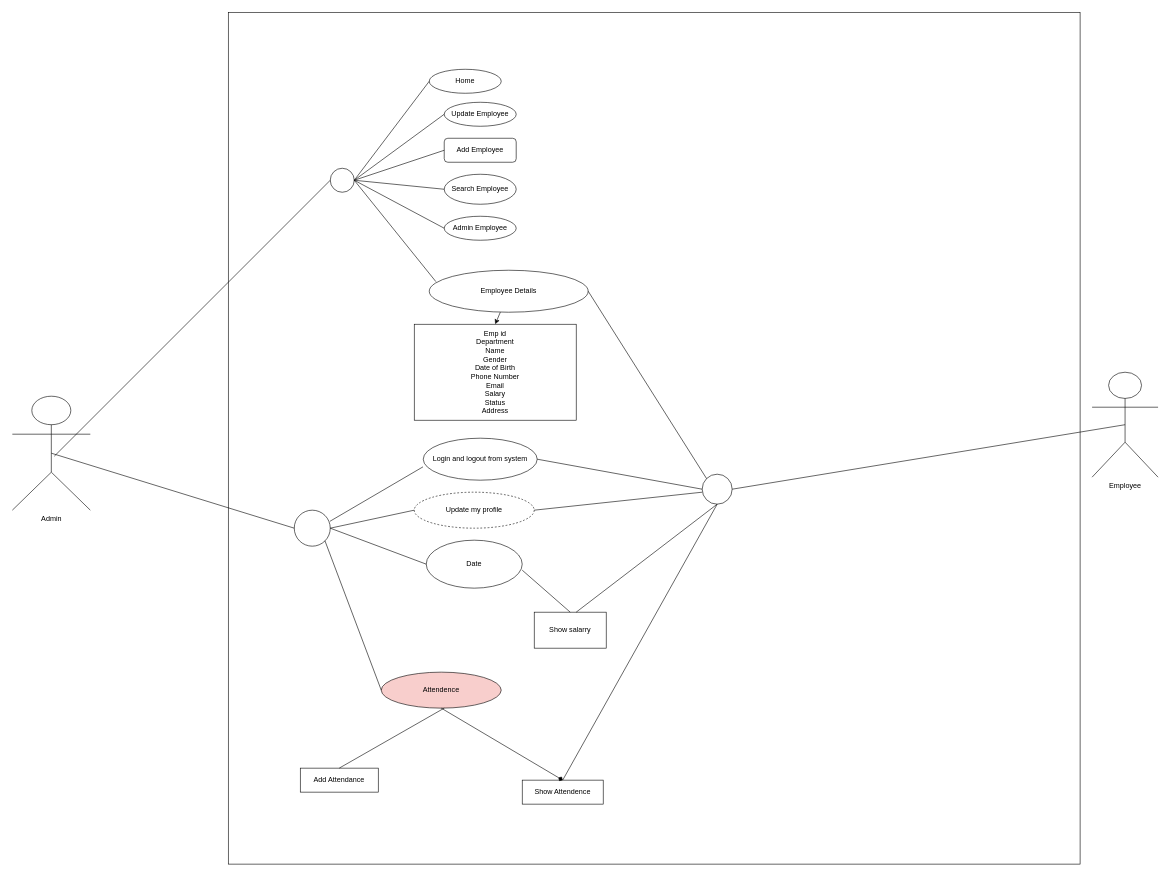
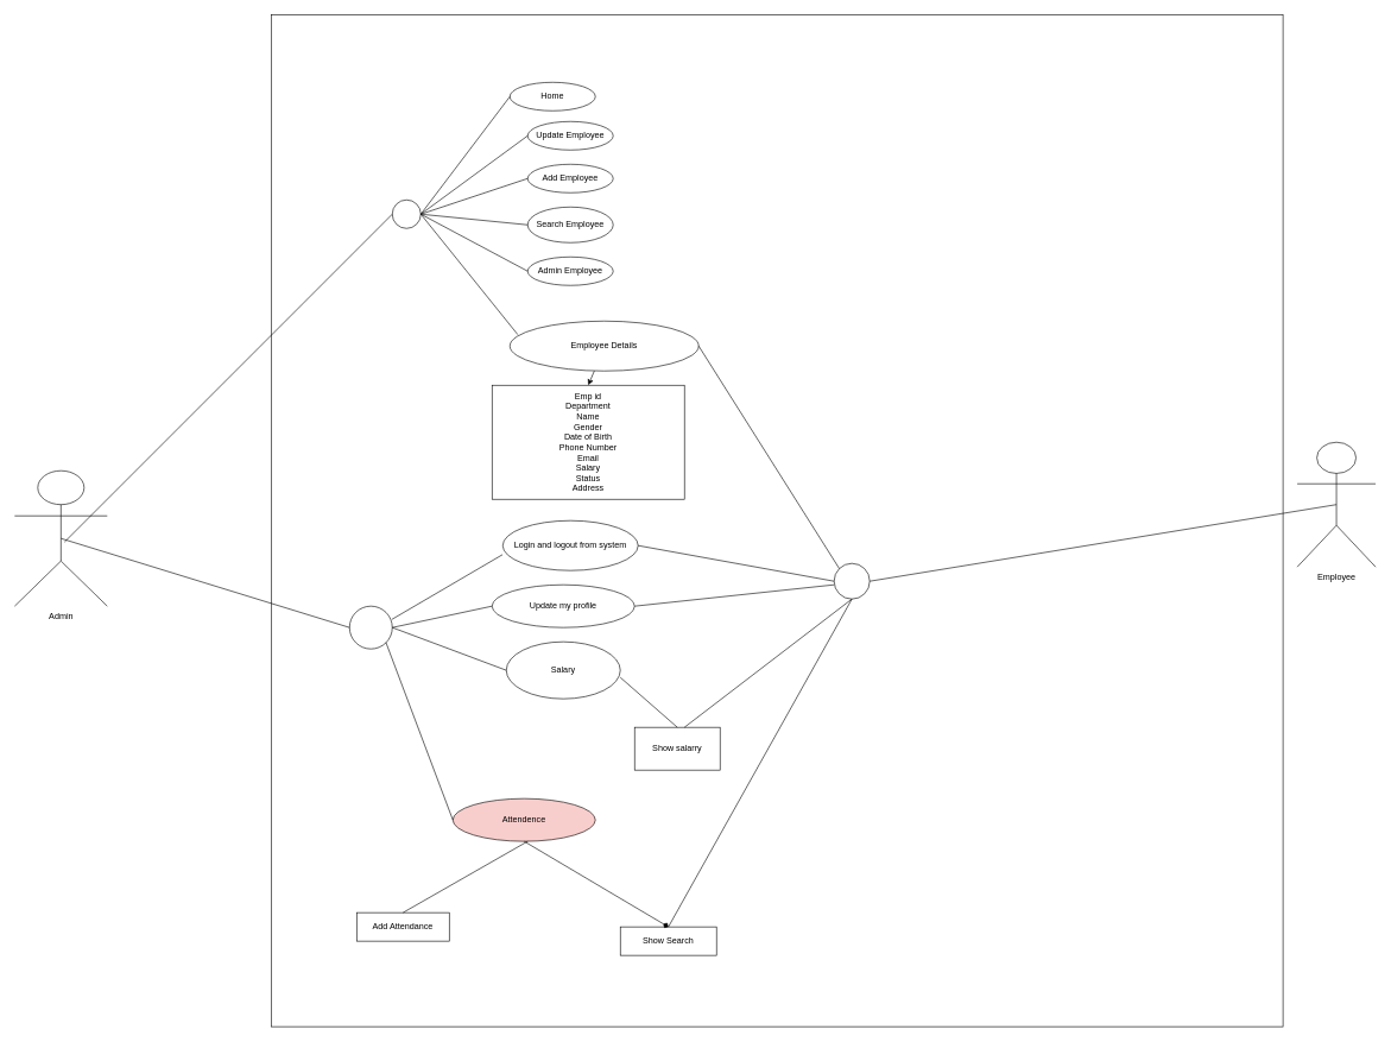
  <mxCell id="0" />
  <mxCell id="1" parent="0" />
  <mxCell id="2" value="" style="whiteSpace=wrap;html=1;aspect=fixed;strokeColor=#000000;" vertex="1" parent="1"><mxGeometry x="380" y="20" width="1420" height="1420" as="geometry" /></mxCell>
  <mxCell id="3" value="Login and logout from system" style="ellipse;whiteSpace=wrap;html=1;" vertex="1" parent="1"><mxGeometry x="705" y="730" width="190" height="70" as="geometry" /></mxCell>
- <mxCell id="4" value="Update my profile" style="ellipse;whiteSpace=wrap;html=1;dashed=1;" vertex="1" parent="1"><mxGeometry x="690" y="820" width="200" height="60" as="geometry" /></mxCell>
+ <mxCell id="4" value="Update my profile" style="ellipse;whiteSpace=wrap;html=1;" vertex="1" parent="1"><mxGeometry x="690" y="820" width="200" height="60" as="geometry" /></mxCell>
  <mxCell id="5" value="Employee" style="shape=umlActor;verticalLabelPosition=bottom;verticalAlign=top;html=1;outlineConnect=0;strokeColor=#000000;" vertex="1" parent="1"><mxGeometry x="1820" y="620" width="110" height="175" as="geometry" /></mxCell>
  <mxCell id="6" value="Employee Details" style="ellipse;whiteSpace=wrap;html=1;strokeColor=#000000;" vertex="1" parent="1"><mxGeometry x="715" y="450" width="265" height="70" as="geometry" /></mxCell>
  <mxCell id="7" value="Update Employee" style="ellipse;whiteSpace=wrap;html=1;strokeColor=#000000;" vertex="1" parent="1"><mxGeometry x="740" y="170" width="120" height="40" as="geometry" /></mxCell>
- <mxCell id="8" value="Add Employee" style="whiteSpace=wrap;html=1;strokeColor=#000000;rounded=1;" vertex="1" parent="1"><mxGeometry x="740" y="230" width="120" height="40" as="geometry" /></mxCell>
+ <mxCell id="8" value="Add Employee" style="ellipse;whiteSpace=wrap;html=1;strokeColor=#000000;" vertex="1" parent="1"><mxGeometry x="740" y="230" width="120" height="40" as="geometry" /></mxCell>
  <mxCell id="9" value="Search Employee" style="ellipse;whiteSpace=wrap;html=1;strokeColor=#000000;" vertex="1" parent="1"><mxGeometry x="740" y="290" width="120" height="50" as="geometry" /></mxCell>
  <mxCell id="10" value="Home" style="ellipse;whiteSpace=wrap;html=1;strokeColor=#000000;" vertex="1" parent="1"><mxGeometry x="715" y="115" width="120" height="40" as="geometry" /></mxCell>
  <mxCell id="11" value="Admin Employee" style="ellipse;whiteSpace=wrap;html=1;strokeColor=#000000;" vertex="1" parent="1"><mxGeometry x="740" width="120" height="40" as="geometry" y="360" /></mxCell>
  <mxCell id="12" value="" style="ellipse;whiteSpace=wrap;html=1;aspect=fixed;strokeColor=#000000;" vertex="1" parent="1"><mxGeometry x="550" y="280" width="40" height="40" as="geometry" /></mxCell>
  <mxCell id="13" value="Emp id&lt;br&gt;Department&lt;br&gt;Name&lt;br&gt;Gender&lt;br&gt;Date of Birth&lt;br&gt;Phone Number&lt;br&gt;Email&lt;br&gt;Salary&lt;br&gt;Status&lt;br&gt;Address" style="rounded=0;whiteSpace=wrap;html=1;strokeColor=#000000;" vertex="1" parent="1"><mxGeometry x="690" y="540" width="270" height="160" as="geometry" /></mxCell>
  <mxCell id="14" value="Attendence" style="ellipse;whiteSpace=wrap;html=1;strokeColor=#000000;fillColor=#f8cecc;" vertex="1" parent="1"><mxGeometry x="635" y="1120" width="200" height="60" as="geometry" /></mxCell>
  <mxCell id="15" value="Add Attendance" style="rounded=0;whiteSpace=wrap;html=1;strokeColor=#000000;" vertex="1" parent="1"><mxGeometry x="500" y="1280" width="130" height="40" as="geometry" /></mxCell>
- <mxCell id="16" value="Show Attendence" style="rounded=0;whiteSpace=wrap;html=1;strokeColor=#000000;" vertex="1" parent="1"><mxGeometry x="870" y="1300" width="135" height="40" as="geometry" /></mxCell>
- <mxCell id="17" value="Date" style="ellipse;whiteSpace=wrap;html=1;strokeColor=#000000;" vertex="1" parent="1"><mxGeometry x="710" y="900" width="160" height="80" as="geometry" /></mxCell>
+ <mxCell id="16" value="Show Search" style="rounded=0;whiteSpace=wrap;html=1;strokeColor=#000000;" vertex="1" parent="1"><mxGeometry x="870" y="1300" width="135" height="40" as="geometry" /></mxCell>
+ <mxCell id="17" value="Salary" style="ellipse;whiteSpace=wrap;html=1;strokeColor=#000000;" vertex="1" parent="1"><mxGeometry x="710" y="900" width="160" height="80" as="geometry" /></mxCell>
  <mxCell id="18" value="" style="endArrow=none;html=1;exitX=1;exitY=0.5;exitDx=0;exitDy=0;entryX=0;entryY=0.5;entryDx=0;entryDy=0;" edge="1" parent="1" source="12" target="11"><mxGeometry width="50" height="50" relative="1" as="geometry"><mxPoint x="770" y="410" as="sourcePoint" /><mxPoint x="820" as="targetPoint" y="360" /></mxGeometry></mxCell>
  <mxCell id="19" value="" style="endArrow=none;html=1;entryX=0;entryY=0.5;entryDx=0;entryDy=0;exitX=1;exitY=0.5;exitDx=0;exitDy=0;" edge="1" parent="1" source="12" target="9"><mxGeometry width="50" height="50" relative="1" as="geometry"><mxPoint x="770" y="410" as="sourcePoint" /><mxPoint x="820" as="targetPoint" y="360" /></mxGeometry></mxCell>
  <mxCell id="20" value="" style="endArrow=none;html=1;entryX=0;entryY=0.5;entryDx=0;entryDy=0;" edge="1" parent="1" target="8"><mxGeometry width="50" height="50" relative="1" as="geometry"><mxPoint x="590" y="300" as="sourcePoint" /><mxPoint x="820" as="targetPoint" y="360" /></mxGeometry></mxCell>
  <mxCell id="21" value="" style="endArrow=none;html=1;exitX=0.042;exitY=0.272;exitDx=0;exitDy=0;exitPerimeter=0;" edge="1" parent="1" source="6"><mxGeometry width="50" height="50" relative="1" as="geometry"><mxPoint x="715" y="460" as="sourcePoint" /><mxPoint x="590" y="300" as="targetPoint" /></mxGeometry></mxCell>
  <mxCell id="22" value="" style="endArrow=none;html=1;entryX=0;entryY=0.5;entryDx=0;entryDy=0;exitX=1;exitY=0.5;exitDx=0;exitDy=0;" edge="1" parent="1" source="12" target="7"><mxGeometry width="50" height="50" relative="1" as="geometry"><mxPoint x="770" y="410" as="sourcePoint" /><mxPoint x="820" as="targetPoint" y="360" /></mxGeometry></mxCell>
  <mxCell id="23" value="" style="endArrow=none;html=1;entryX=0;entryY=0.5;entryDx=0;entryDy=0;" edge="1" parent="1" target="10"><mxGeometry width="50" height="50" relative="1" as="geometry"><mxPoint x="590" y="300" as="sourcePoint" /><mxPoint x="820" as="targetPoint" y="360" /></mxGeometry></mxCell>
  <mxCell id="24" value="" style="endArrow=classic;html=1;entryX=0.5;entryY=0;entryDx=0;entryDy=0;" edge="1" parent="1" source="6" target="13"><mxGeometry width="50" height="50" relative="1" as="geometry"><mxPoint x="770" y="550" as="sourcePoint" /><mxPoint x="820" y="500" as="targetPoint" /></mxGeometry></mxCell>
  <mxCell id="25" value="" style="ellipse;whiteSpace=wrap;html=1;aspect=fixed;strokeColor=#000000;" vertex="1" parent="1"><mxGeometry x="490" y="850" width="60" height="60" as="geometry" /></mxCell>
  <mxCell id="26" value="" style="endArrow=none;html=1;exitX=0.991;exitY=0.309;exitDx=0;exitDy=0;exitPerimeter=0;entryX=-0.002;entryY=0.682;entryDx=0;entryDy=0;entryPerimeter=0;" edge="1" parent="1" source="25" target="3"><mxGeometry width="50" height="50" relative="1" as="geometry"><mxPoint x="625" y="820" as="sourcePoint" /><mxPoint x="675" y="770" as="targetPoint" /></mxGeometry></mxCell>
  <mxCell id="27" value="" style="endArrow=none;html=1;entryX=1;entryY=1;entryDx=0;entryDy=0;exitX=0;exitY=0.5;exitDx=0;exitDy=0;" edge="1" parent="1" source="14" target="25"><mxGeometry width="50" height="50" relative="1" as="geometry"><mxPoint x="870" y="1050" as="sourcePoint" /><mxPoint x="920" y="1000" as="targetPoint" /></mxGeometry></mxCell>
  <mxCell id="28" value="" style="endArrow=none;html=1;exitX=0;exitY=0.5;exitDx=0;exitDy=0;" edge="1" parent="1" source="17"><mxGeometry width="50" height="50" relative="1" as="geometry"><mxPoint x="870" y="1050" as="sourcePoint" /><mxPoint x="550" y="880" as="targetPoint" /></mxGeometry></mxCell>
  <mxCell id="29" value="" style="endArrow=none;html=1;entryX=0;entryY=0.5;entryDx=0;entryDy=0;exitX=1;exitY=0.5;exitDx=0;exitDy=0;" edge="1" parent="1" source="25" target="4"><mxGeometry width="50" height="50" relative="1" as="geometry"><mxPoint x="560" y="880" as="sourcePoint" /><mxPoint x="920" y="1000" as="targetPoint" /></mxGeometry></mxCell>
  <mxCell id="30" value="" style="endArrow=none;html=1;exitX=0.5;exitY=0;exitDx=0;exitDy=0;" edge="1" parent="1" source="15"><mxGeometry width="50" height="50" relative="1" as="geometry"><mxPoint x="850" y="930" as="sourcePoint" /><mxPoint x="740" y="1180" as="targetPoint" /></mxGeometry></mxCell>
  <mxCell id="31" value="" style="endArrow=diamond;html=1;entryX=0.5;entryY=0;entryDx=0;entryDy=0;exitX=0.5;exitY=1;exitDx=0;exitDy=0;" edge="1" parent="1" source="14" target="16"><mxGeometry width="50" height="50" relative="1" as="geometry"><mxPoint x="850" y="930" as="sourcePoint" /><mxPoint x="900" y="880" as="targetPoint" /></mxGeometry></mxCell>
  <mxCell id="32" value="" style="ellipse;whiteSpace=wrap;html=1;aspect=fixed;strokeColor=#000000;" vertex="1" parent="1"><mxGeometry x="1170" y="790" width="50" height="50" as="geometry" /></mxCell>
  <mxCell id="33" value="" style="endArrow=none;html=1;entryX=1;entryY=0.5;entryDx=0;entryDy=0;exitX=0;exitY=0;exitDx=0;exitDy=0;" edge="1" parent="1" source="32" target="6"><mxGeometry width="50" height="50" relative="1" as="geometry"><mxPoint x="960" y="650" as="sourcePoint" /><mxPoint x="1010" y="600" as="targetPoint" /></mxGeometry></mxCell>
  <mxCell id="34" value="" style="endArrow=none;html=1;exitX=1;exitY=0.5;exitDx=0;exitDy=0;entryX=0;entryY=0.5;entryDx=0;entryDy=0;" edge="1" parent="1" source="3" target="32"><mxGeometry width="50" height="50" relative="1" as="geometry"><mxPoint x="1090" y="890" as="sourcePoint" /><mxPoint x="1140" y="840" as="targetPoint" /></mxGeometry></mxCell>
  <mxCell id="35" value="" style="endArrow=none;html=1;exitX=1;exitY=0.5;exitDx=0;exitDy=0;" edge="1" parent="1" source="4"><mxGeometry width="50" height="50" relative="1" as="geometry"><mxPoint x="1090" y="890" as="sourcePoint" /><mxPoint x="1170" y="820" as="targetPoint" /></mxGeometry></mxCell>
  <mxCell id="36" value="Show salarry" style="rounded=0;whiteSpace=wrap;html=1;strokeColor=#000000;" vertex="1" parent="1"><mxGeometry x="890" y="1020" width="120" height="60" as="geometry" /></mxCell>
  <mxCell id="37" style="edgeStyle=orthogonalEdgeStyle;rounded=0;orthogonalLoop=1;jettySize=auto;html=1;exitX=0.5;exitY=1;exitDx=0;exitDy=0;" edge="1" parent="1" source="14" target="14"><mxGeometry relative="1" as="geometry" /></mxCell>
  <mxCell id="38" value="" style="endArrow=none;html=1;exitX=0.5;exitY=0;exitDx=0;exitDy=0;" edge="1" parent="1" source="36"><mxGeometry width="50" height="50" relative="1" as="geometry"><mxPoint x="930" y="1030" as="sourcePoint" /><mxPoint x="870" y="950" as="targetPoint" /></mxGeometry></mxCell>
  <mxCell id="39" value="" style="endArrow=none;html=1;entryX=0.5;entryY=1;entryDx=0;entryDy=0;" edge="1" parent="1" target="32"><mxGeometry width="50" height="50" relative="1" as="geometry"><mxPoint x="960" y="1020" as="sourcePoint" /><mxPoint x="1010" y="1020" as="targetPoint" /></mxGeometry></mxCell>
  <mxCell id="40" value="" style="endArrow=none;html=1;entryX=0.5;entryY=1;entryDx=0;entryDy=0;exitX=0.5;exitY=0;exitDx=0;exitDy=0;" edge="1" parent="1" source="16" target="32"><mxGeometry width="50" height="50" relative="1" as="geometry"><mxPoint x="950" y="1290" as="sourcePoint" /><mxPoint x="1010" y="1020" as="targetPoint" /></mxGeometry></mxCell>
  <mxCell id="41" value="Admin" style="shape=umlActor;verticalLabelPosition=bottom;verticalAlign=top;html=1;outlineConnect=0;strokeColor=#000000;" vertex="1" parent="1"><mxGeometry x="20" y="660" width="130" height="190" as="geometry" /></mxCell>
  <mxCell id="42" value="" style="endArrow=none;html=1;exitX=0.5;exitY=0.5;exitDx=0;exitDy=0;exitPerimeter=0;entryX=0;entryY=0.5;entryDx=0;entryDy=0;" edge="1" parent="1" source="41" target="25"><mxGeometry width="50" height="50" relative="1" as="geometry"><mxPoint x="610" y="790" as="sourcePoint" /><mxPoint x="660" y="740" as="targetPoint" /></mxGeometry></mxCell>
  <mxCell id="43" value="" style="endArrow=none;html=1;entryX=0;entryY=0.5;entryDx=0;entryDy=0;" edge="1" parent="1" target="12"><mxGeometry width="50" height="50" relative="1" as="geometry"><mxPoint x="90" y="760" as="sourcePoint" /><mxPoint x="660" y="740" as="targetPoint" /></mxGeometry></mxCell>
  <mxCell id="44" value="" style="endArrow=none;html=1;exitX=1;exitY=0.5;exitDx=0;exitDy=0;entryX=0.5;entryY=0.5;entryDx=0;entryDy=0;entryPerimeter=0;" edge="1" parent="1" source="32" target="5"><mxGeometry width="50" height="50" relative="1" as="geometry"><mxPoint x="1380" y="710" as="sourcePoint" /><mxPoint x="1430" y="660" as="targetPoint" /></mxGeometry></mxCell>
